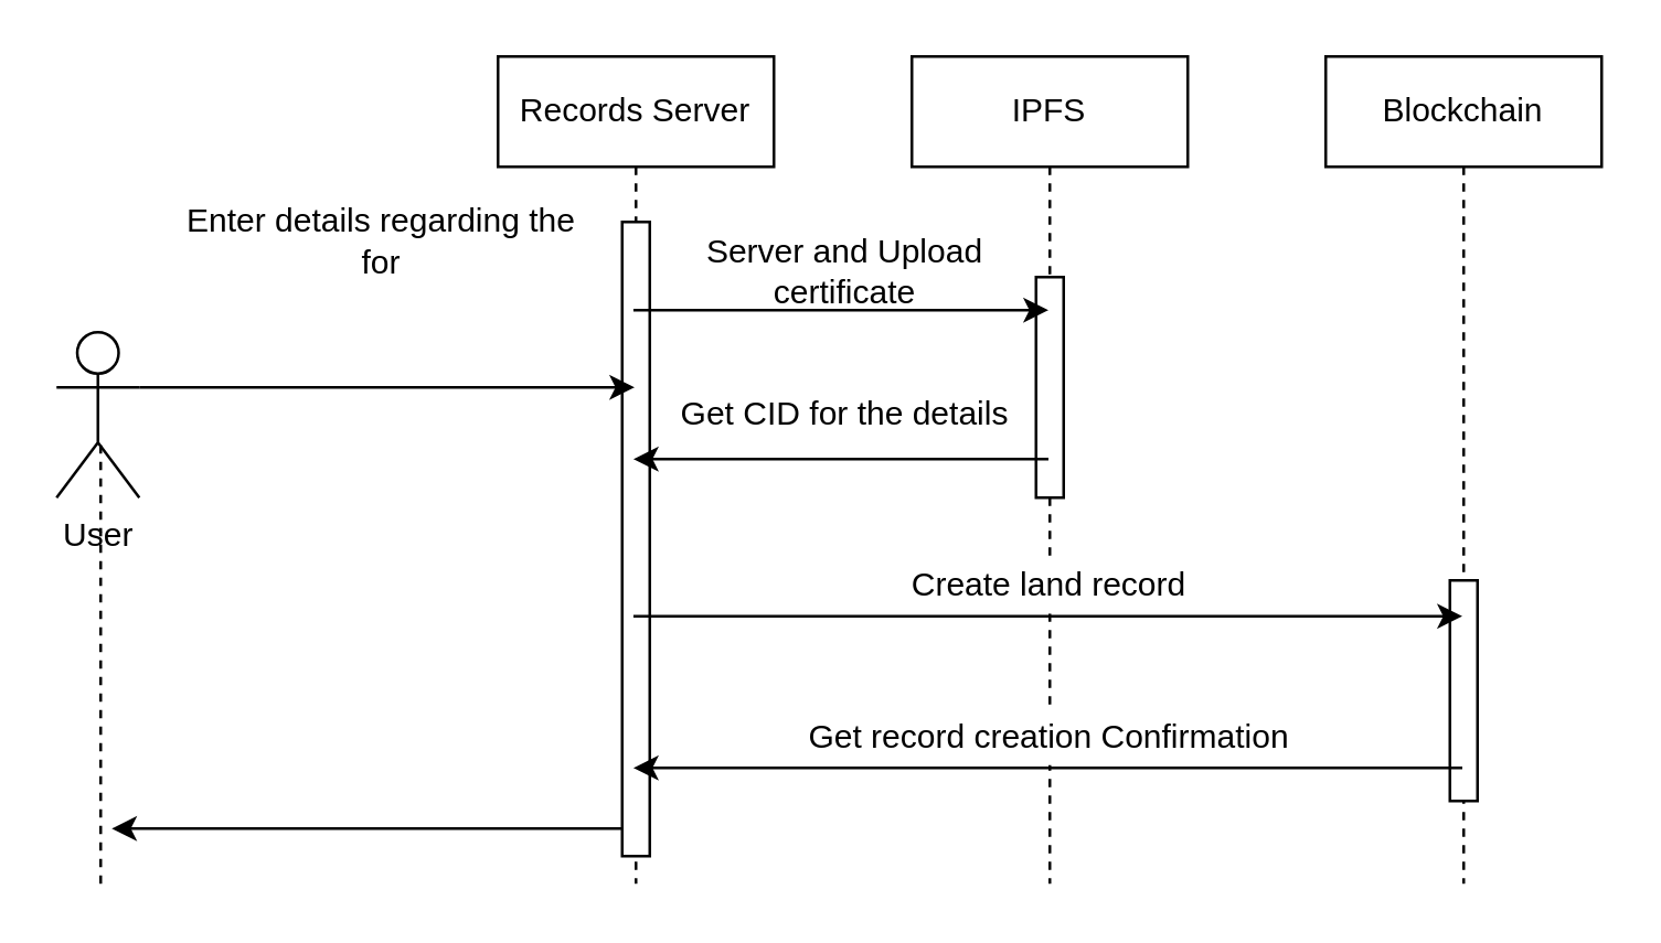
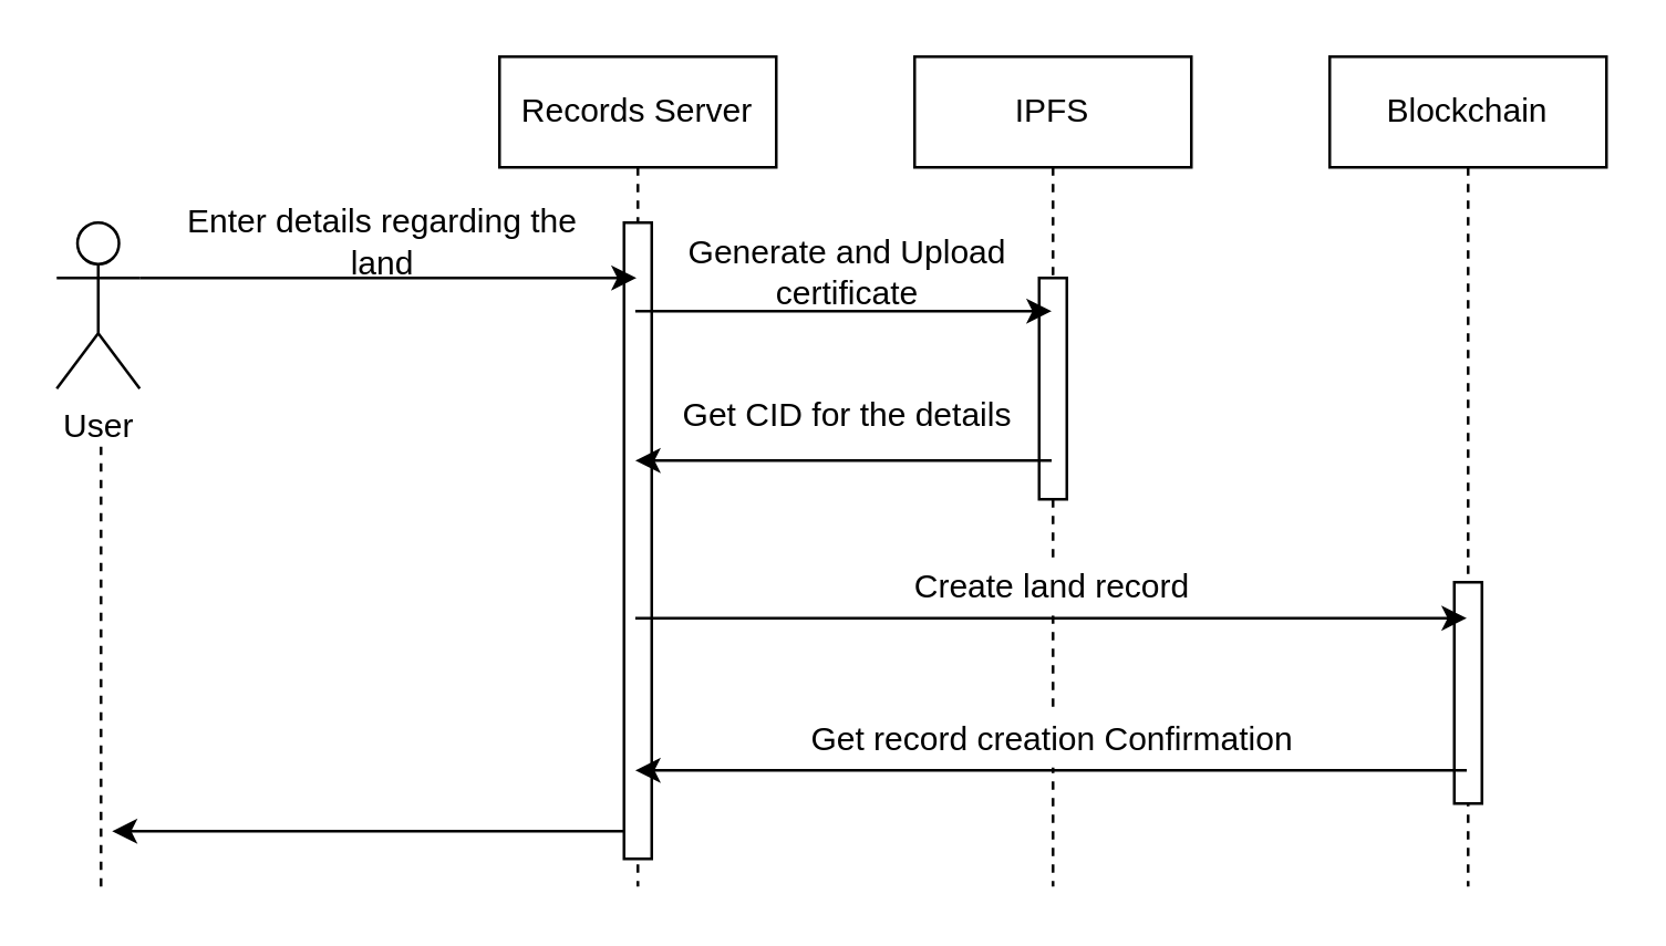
  <mxCell id="0" />
  <mxCell id="1" parent="0" />
  <mxCell id="2" value="Records Server" style="shape=umlLifeline;perimeter=lifelinePerimeter;whiteSpace=wrap;html=1;container=1;collapsible=0;recursiveResize=0;outlineConnect=0;" vertex="1" parent="1"><mxGeometry x="180" y="20" width="100" height="300" as="geometry" /></mxCell>
  <mxCell id="3" value="" style="html=1;points=[];perimeter=orthogonalPerimeter;" vertex="1" parent="2"><mxGeometry x="45" y="60" width="10" height="230" as="geometry" /></mxCell>
  <mxCell id="4" value="IPFS" style="shape=umlLifeline;perimeter=lifelinePerimeter;whiteSpace=wrap;html=1;container=1;collapsible=0;recursiveResize=0;outlineConnect=0;" vertex="1" parent="1"><mxGeometry x="330" y="20" width="100" height="300" as="geometry" /></mxCell>
  <mxCell id="5" value="" style="html=1;points=[];perimeter=orthogonalPerimeter;" vertex="1" parent="4"><mxGeometry x="45" y="80" width="10" height="80" as="geometry" /></mxCell>
  <mxCell id="6" value="Blockchain" style="shape=umlLifeline;perimeter=lifelinePerimeter;whiteSpace=wrap;html=1;container=1;collapsible=0;recursiveResize=0;outlineConnect=0;" vertex="1" parent="1"><mxGeometry x="480" y="20" width="100" height="300" as="geometry" /></mxCell>
  <mxCell id="7" value="" style="html=1;points=[];perimeter=orthogonalPerimeter;" vertex="1" parent="6"><mxGeometry x="45" y="190" width="10" height="80" as="geometry" /></mxCell>
- <mxCell id="8" value="User" style="shape=umlActor;verticalLabelPosition=bottom;verticalAlign=top;html=1;" vertex="1" parent="1"><mxGeometry x="20" y="120" width="30" height="60" as="geometry" /></mxCell>
+ <mxCell id="8" value="User" style="shape=umlActor;verticalLabelPosition=bottom;verticalAlign=top;html=1;" vertex="1" parent="1"><mxGeometry x="20" y="80" width="30" height="60" as="geometry" /></mxCell>
  <mxCell id="9" value="" style="endArrow=classic;html=1;exitX=1;exitY=0.333;exitDx=0;exitDy=0;exitPerimeter=0;" edge="1" parent="1" source="8" target="2"><mxGeometry width="50" height="50" relative="1" as="geometry"><mxPoint x="220" y="210" as="sourcePoint" /><mxPoint x="270" y="160" as="targetPoint" /></mxGeometry></mxCell>
  <mxCell id="10" value="" style="endArrow=classic;html=1;" edge="1" parent="1"><mxGeometry width="50" height="50" relative="1" as="geometry"><mxPoint x="229.071" y="112" as="sourcePoint" /><mxPoint x="379.5" y="112" as="targetPoint" /></mxGeometry></mxCell>
  <mxCell id="11" value="" style="endArrow=classic;html=1;" edge="1" parent="1"><mxGeometry width="50" height="50" relative="1" as="geometry"><mxPoint x="379.5" y="166" as="sourcePoint" /><mxPoint x="229.071" y="166" as="targetPoint" /></mxGeometry></mxCell>
  <mxCell id="12" value="" style="endArrow=classic;html=1;" edge="1" parent="1"><mxGeometry width="50" height="50" relative="1" as="geometry"><mxPoint x="229.071" y="223" as="sourcePoint" /><mxPoint x="529.5" y="223" as="targetPoint" /></mxGeometry></mxCell>
  <mxCell id="13" value="" style="endArrow=classic;html=1;" edge="1" parent="1"><mxGeometry width="50" height="50" relative="1" as="geometry"><mxPoint x="529.5" y="278" as="sourcePoint" /><mxPoint x="229.071" y="278" as="targetPoint" /></mxGeometry></mxCell>
  <mxCell id="14" value="" style="endArrow=classic;html=1;" edge="1" parent="1" source="3"><mxGeometry width="50" height="50" relative="1" as="geometry"><mxPoint x="220" y="210" as="sourcePoint" /><mxPoint x="40" y="300" as="targetPoint" /></mxGeometry></mxCell>
  <mxCell id="15" value="" style="endArrow=none;dashed=1;html=1;" edge="1" parent="1"><mxGeometry width="50" height="50" relative="1" as="geometry"><mxPoint x="36" y="320" as="sourcePoint" /><mxPoint x="36" y="160" as="targetPoint" /></mxGeometry></mxCell>
- <mxCell id="16" value="Enter details regarding the for" style="text;html=1;strokeColor=none;fillColor=none;align=center;verticalAlign=middle;whiteSpace=wrap;rounded=0;" vertex="1" parent="1"><mxGeometry x="58" y="77" width="160" height="20" as="geometry" /></mxCell>
- <mxCell id="17" value="Server and Upload certificate" style="text;html=1;strokeColor=none;fillColor=none;align=center;verticalAlign=middle;whiteSpace=wrap;rounded=0;" vertex="1" parent="1"><mxGeometry x="240" y="88" width="132" height="20" as="geometry" /></mxCell>
+ <mxCell id="16" value="Enter details regarding the land" style="text;html=1;strokeColor=none;fillColor=none;align=center;verticalAlign=middle;whiteSpace=wrap;rounded=0;" vertex="1" parent="1"><mxGeometry x="58" y="77" width="160" height="20" as="geometry" /></mxCell>
+ <mxCell id="17" value="Generate and Upload certificate" style="text;html=1;strokeColor=none;fillColor=none;align=center;verticalAlign=middle;whiteSpace=wrap;rounded=0;" vertex="1" parent="1"><mxGeometry x="240" y="88" width="132" height="20" as="geometry" /></mxCell>
  <mxCell id="18" value="Get CID for the details" style="text;html=1;strokeColor=none;fillColor=none;align=center;verticalAlign=middle;whiteSpace=wrap;rounded=0;" vertex="1" parent="1"><mxGeometry x="241" y="140" width="130" height="20" as="geometry" /></mxCell>
  <mxCell id="19" value="Create land record" style="text;html=1;align=center;verticalAlign=middle;whiteSpace=wrap;rounded=0;fillColor=#ffffff;" vertex="1" parent="1"><mxGeometry x="314" y="202" width="132" height="20" as="geometry" /></mxCell>
  <mxCell id="20" value="Get record creation Confirmation" style="text;html=1;strokeColor=none;align=center;verticalAlign=middle;whiteSpace=wrap;rounded=0;fillColor=#ffffff;" vertex="1" parent="1"><mxGeometry x="280" y="257" width="200" height="20" as="geometry" /></mxCell>
